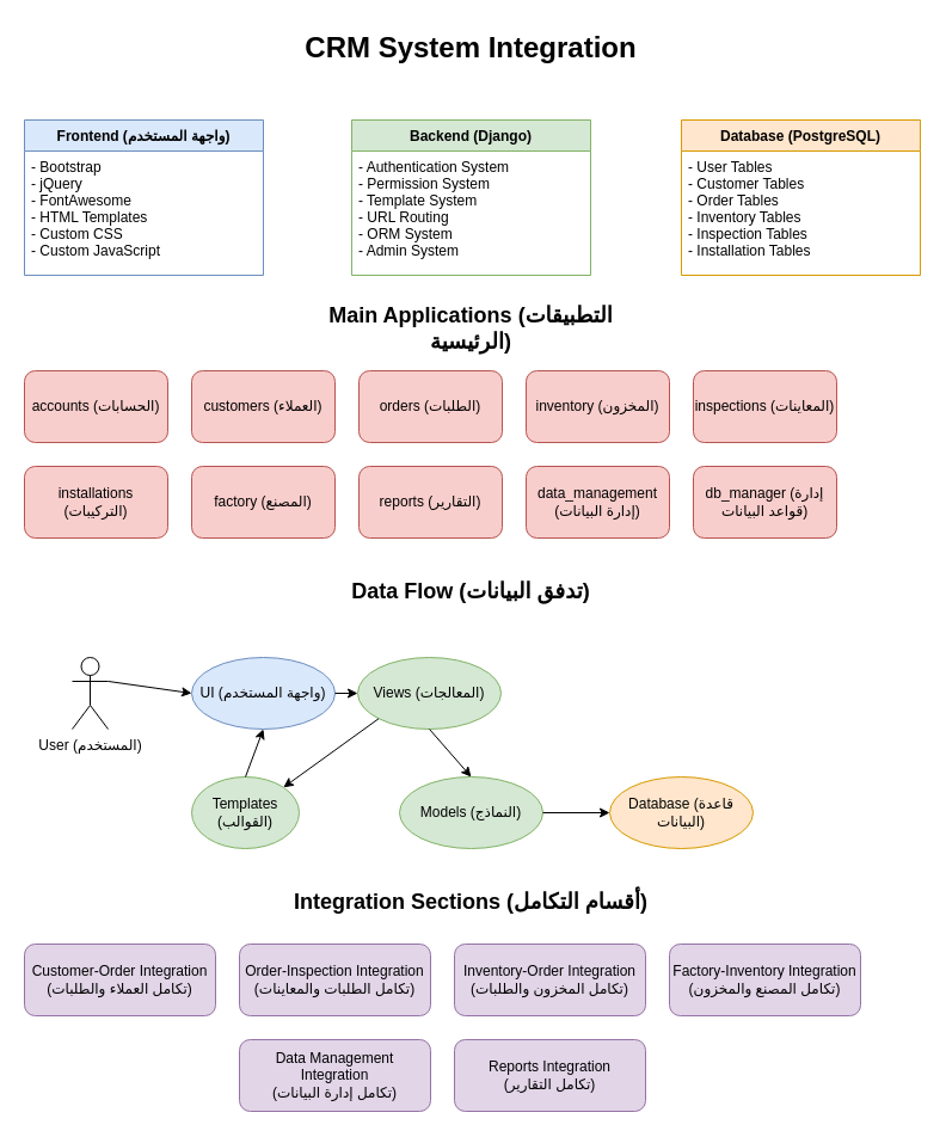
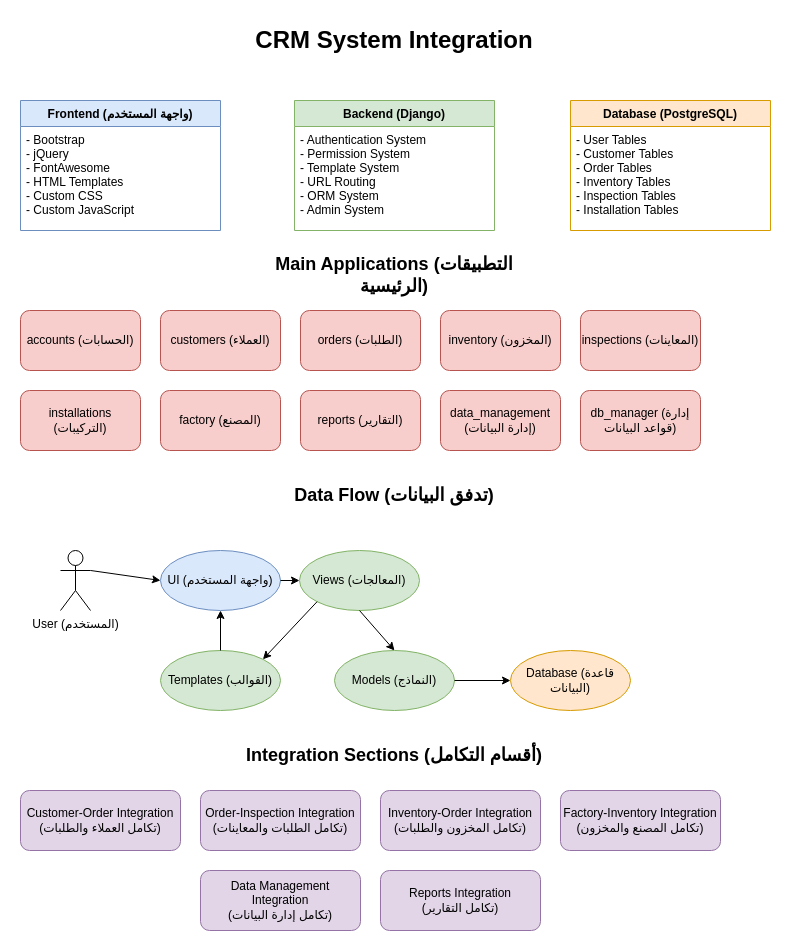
  <mxCell id="0" />
  <mxCell id="1" parent="0" />
  <mxCell id="2" value="CRM System Integration" style="text;html=1;strokeColor=none;fillColor=none;align=center;verticalAlign=middle;whiteSpace=wrap;rounded=0;fontSize=24;fontStyle=1" parent="1" vertex="1"><mxGeometry x="244" y="20" width="300" height="40" as="geometry" /></mxCell>
  <mxCell id="3" value="Frontend (واجهة المستخدم)" style="swimlane;fontStyle=1;align=center;verticalAlign=top;childLayout=stackLayout;horizontal=1;startSize=26;horizontalStack=0;resizeParent=1;resizeParentMax=0;resizeLast=0;collapsible=1;marginBottom=0;fillColor=#dae8fc;strokeColor=#6c8ebf;" parent="1" vertex="1"><mxGeometry x="20" y="100" width="200" height="130" as="geometry" /></mxCell>
  <mxCell id="4" value="- Bootstrap&#10;- jQuery&#10;- FontAwesome&#10;- HTML Templates&#10;- Custom CSS&#10;- Custom JavaScript" style="text;strokeColor=none;fillColor=none;align=left;verticalAlign=top;spacingLeft=4;spacingRight=4;overflow=hidden;rotatable=0;points=[[0,0.5],[1,0.5]];portConstraint=eastwest;" parent="3" vertex="1"><mxGeometry y="26" width="200" height="104" as="geometry" /></mxCell>
  <mxCell id="5" value="Backend (Django)" style="swimlane;fontStyle=1;align=center;verticalAlign=top;childLayout=stackLayout;horizontal=1;startSize=26;horizontalStack=0;resizeParent=1;resizeParentMax=0;resizeLast=0;collapsible=1;marginBottom=0;fillColor=#d5e8d4;strokeColor=#82b366;" parent="1" vertex="1"><mxGeometry x="294" y="100" width="200" height="130" as="geometry" /></mxCell>
  <mxCell id="6" value="- Authentication System&#10;- Permission System&#10;- Template System&#10;- URL Routing&#10;- ORM System&#10;- Admin System" style="text;strokeColor=none;fillColor=none;align=left;verticalAlign=top;spacingLeft=4;spacingRight=4;overflow=hidden;rotatable=0;points=[[0,0.5],[1,0.5]];portConstraint=eastwest;" parent="5" vertex="1"><mxGeometry y="26" width="200" height="104" as="geometry" /></mxCell>
  <mxCell id="7" value="Database (PostgreSQL)" style="swimlane;fontStyle=1;align=center;verticalAlign=top;childLayout=stackLayout;horizontal=1;startSize=26;horizontalStack=0;resizeParent=1;resizeParentMax=0;resizeLast=0;collapsible=1;marginBottom=0;fillColor=#ffe6cc;strokeColor=#d79b00;" parent="1" vertex="1"><mxGeometry x="570" y="100" width="200" height="130" as="geometry" /></mxCell>
  <mxCell id="8" value="- User Tables&#10;- Customer Tables&#10;- Order Tables&#10;- Inventory Tables&#10;- Inspection Tables&#10;- Installation Tables" style="text;strokeColor=none;fillColor=none;align=left;verticalAlign=top;spacingLeft=4;spacingRight=4;overflow=hidden;rotatable=0;points=[[0,0.5],[1,0.5]];portConstraint=eastwest;" parent="7" vertex="1"><mxGeometry y="26" width="200" height="104" as="geometry" /></mxCell>
  <mxCell id="9" value="Main Applications (التطبيقات الرئيسية)" style="text;html=1;strokeColor=none;fillColor=none;align=center;verticalAlign=middle;whiteSpace=wrap;rounded=0;fontSize=18;fontStyle=1" parent="1" vertex="1"><mxGeometry x="244" y="260" width="300" height="30" as="geometry" /></mxCell>
  <mxCell id="10" value="accounts (الحسابات)" style="rounded=1;whiteSpace=wrap;html=1;fillColor=#f8cecc;strokeColor=#b85450;" parent="1" vertex="1"><mxGeometry x="20" y="310" width="120" height="60" as="geometry" /></mxCell>
  <mxCell id="11" value="customers (العملاء)" style="rounded=1;whiteSpace=wrap;html=1;fillColor=#f8cecc;strokeColor=#b85450;" parent="1" vertex="1"><mxGeometry x="160" y="310" width="120" height="60" as="geometry" /></mxCell>
  <mxCell id="12" value="orders (الطلبات)" style="rounded=1;whiteSpace=wrap;html=1;fillColor=#f8cecc;strokeColor=#b85450;" parent="1" vertex="1"><mxGeometry x="300" y="310" width="120" height="60" as="geometry" /></mxCell>
  <mxCell id="13" value="inventory (المخزون)" style="rounded=1;whiteSpace=wrap;html=1;fillColor=#f8cecc;strokeColor=#b85450;" parent="1" vertex="1"><mxGeometry x="440" y="310" width="120" height="60" as="geometry" /></mxCell>
  <mxCell id="14" value="inspections (المعاينات)" style="rounded=1;whiteSpace=wrap;html=1;fillColor=#f8cecc;strokeColor=#b85450;" parent="1" vertex="1"><mxGeometry x="580" y="310" width="120" height="60" as="geometry" /></mxCell>
  <mxCell id="15" value="installations (التركيبات)" style="rounded=1;whiteSpace=wrap;html=1;fillColor=#f8cecc;strokeColor=#b85450;" parent="1" vertex="1"><mxGeometry x="20" y="390" width="120" height="60" as="geometry" /></mxCell>
  <mxCell id="16" value="factory (المصنع)" style="rounded=1;whiteSpace=wrap;html=1;fillColor=#f8cecc;strokeColor=#b85450;" parent="1" vertex="1"><mxGeometry x="160" y="390" width="120" height="60" as="geometry" /></mxCell>
  <mxCell id="17" value="reports (التقارير)" style="rounded=1;whiteSpace=wrap;html=1;fillColor=#f8cecc;strokeColor=#b85450;" parent="1" vertex="1"><mxGeometry x="300" y="390" width="120" height="60" as="geometry" /></mxCell>
  <mxCell id="18" value="data_management (إدارة البيانات)" style="rounded=1;whiteSpace=wrap;html=1;fillColor=#f8cecc;strokeColor=#b85450;" parent="1" vertex="1"><mxGeometry x="440" y="390" width="120" height="60" as="geometry" /></mxCell>
  <mxCell id="19" value="db_manager (إدارة قواعد البيانات)" style="rounded=1;whiteSpace=wrap;html=1;fillColor=#f8cecc;strokeColor=#b85450;" parent="1" vertex="1"><mxGeometry x="580" y="390" width="120" height="60" as="geometry" /></mxCell>
  <mxCell id="20" value="Data Flow (تدفق البيانات)" style="text;html=1;strokeColor=none;fillColor=none;align=center;verticalAlign=middle;whiteSpace=wrap;rounded=0;fontSize=18;fontStyle=1" parent="1" vertex="1"><mxGeometry x="244" y="480" width="300" height="30" as="geometry" /></mxCell>
  <mxCell id="21" value="User (المستخدم)" style="shape=umlActor;verticalLabelPosition=bottom;verticalAlign=top;html=1;outlineConnect=0;" parent="1" vertex="1"><mxGeometry x="60" y="550" width="30" height="60" as="geometry" /></mxCell>
  <mxCell id="22" value="UI (واجهة المستخدم)" style="ellipse;whiteSpace=wrap;html=1;fillColor=#dae8fc;strokeColor=#6c8ebf;" parent="1" vertex="1"><mxGeometry x="160" y="550" width="120" height="60" as="geometry" /></mxCell>
  <mxCell id="23" value="Views (المعالجات)" style="ellipse;whiteSpace=wrap;html=1;fillColor=#d5e8d4;strokeColor=#82b366;" parent="1" vertex="1"><mxGeometry x="299" y="550" width="120" height="60" as="geometry" /></mxCell>
  <mxCell id="24" value="Models (النماذج)" style="ellipse;whiteSpace=wrap;html=1;fillColor=#d5e8d4;strokeColor=#82b366;" parent="1" vertex="1"><mxGeometry x="334" y="650" width="120" height="60" as="geometry" /></mxCell>
- <mxCell id="25" value="Templates (القوالب)" style="ellipse;whiteSpace=wrap;html=1;fillColor=#d5e8d4;strokeColor=#82b366;" parent="1" vertex="1"><mxGeometry x="160" y="650" width="90" height="60" as="geometry" /></mxCell>
+ <mxCell id="25" value="Templates (القوالب)" style="ellipse;whiteSpace=wrap;html=1;fillColor=#d5e8d4;strokeColor=#82b366;" parent="1" vertex="1"><mxGeometry x="160" y="650" width="120" height="60" as="geometry" /></mxCell>
  <mxCell id="26" value="Database (قاعدة البيانات)" style="ellipse;whiteSpace=wrap;html=1;fillColor=#ffe6cc;strokeColor=#d79b00;" parent="1" vertex="1"><mxGeometry x="510" y="650" width="120" height="60" as="geometry" /></mxCell>
  <mxCell id="27" value="" style="endArrow=classic;html=1;exitX=1;exitY=0.333;exitDx=0;exitDy=0;exitPerimeter=0;entryX=0;entryY=0.5;entryDx=0;entryDy=0;" parent="1" source="21" target="22" edge="1"><mxGeometry width="50" height="50" relative="1" as="geometry"><mxPoint x="370" y="620" as="sourcePoint" /><mxPoint x="420" y="570" as="targetPoint" /></mxGeometry></mxCell>
  <mxCell id="28" value="" style="endArrow=classic;html=1;exitX=1;exitY=0.5;exitDx=0;exitDy=0;entryX=0;entryY=0.5;entryDx=0;entryDy=0;" parent="1" source="22" target="23" edge="1"><mxGeometry width="50" height="50" relative="1" as="geometry"><mxPoint x="370" y="620" as="sourcePoint" /><mxPoint x="420" y="570" as="targetPoint" /></mxGeometry></mxCell>
  <mxCell id="29" value="" style="endArrow=classic;html=1;exitX=0.5;exitY=1;exitDx=0;exitDy=0;entryX=0.5;entryY=0;entryDx=0;entryDy=0;" parent="1" source="23" target="24" edge="1"><mxGeometry width="50" height="50" relative="1" as="geometry"><mxPoint x="370" y="620" as="sourcePoint" /><mxPoint x="420" y="570" as="targetPoint" /></mxGeometry></mxCell>
  <mxCell id="30" value="" style="endArrow=classic;html=1;exitX=1;exitY=0.5;exitDx=0;exitDy=0;entryX=0;entryY=0.5;entryDx=0;entryDy=0;" parent="1" source="24" target="26" edge="1"><mxGeometry width="50" height="50" relative="1" as="geometry"><mxPoint x="370" y="620" as="sourcePoint" /><mxPoint x="420" y="570" as="targetPoint" /></mxGeometry></mxCell>
  <mxCell id="31" value="" style="endArrow=classic;html=1;exitX=0;exitY=1;exitDx=0;exitDy=0;entryX=1;entryY=0;entryDx=0;entryDy=0;" parent="1" source="23" target="25" edge="1"><mxGeometry width="50" height="50" relative="1" as="geometry"><mxPoint x="370" y="620" as="sourcePoint" /><mxPoint x="420" y="570" as="targetPoint" /></mxGeometry></mxCell>
  <mxCell id="32" value="" style="endArrow=classic;html=1;exitX=0.5;exitY=0;exitDx=0;exitDy=0;entryX=0.5;entryY=1;entryDx=0;entryDy=0;" parent="1" source="25" target="22" edge="1"><mxGeometry width="50" height="50" relative="1" as="geometry"><mxPoint x="370" y="620" as="sourcePoint" /><mxPoint x="420" y="570" as="targetPoint" /></mxGeometry></mxCell>
  <mxCell id="33" value="Integration Sections (أقسام التكامل)" style="text;html=1;strokeColor=none;fillColor=none;align=center;verticalAlign=middle;whiteSpace=wrap;rounded=0;fontSize=18;fontStyle=1" parent="1" vertex="1"><mxGeometry x="244" y="740" width="300" height="30" as="geometry" /></mxCell>
  <mxCell id="34" value="Customer-Order Integration&#10;(تكامل العملاء والطلبات)" style="rounded=1;whiteSpace=wrap;html=1;fillColor=#e1d5e7;strokeColor=#9673a6;" parent="1" vertex="1"><mxGeometry x="20" y="790" width="160" height="60" as="geometry" /></mxCell>
  <mxCell id="35" value="Order-Inspection Integration&#10;(تكامل الطلبات والمعاينات)" style="rounded=1;whiteSpace=wrap;html=1;fillColor=#e1d5e7;strokeColor=#9673a6;" parent="1" vertex="1"><mxGeometry x="200" y="790" width="160" height="60" as="geometry" /></mxCell>
  <mxCell id="36" value="Inventory-Order Integration&#10;(تكامل المخزون والطلبات)" style="rounded=1;whiteSpace=wrap;html=1;fillColor=#e1d5e7;strokeColor=#9673a6;" parent="1" vertex="1"><mxGeometry x="380" y="790" width="160" height="60" as="geometry" /></mxCell>
  <mxCell id="37" value="Factory-Inventory Integration&#10;(تكامل المصنع والمخزون)" style="rounded=1;whiteSpace=wrap;html=1;fillColor=#e1d5e7;strokeColor=#9673a6;" parent="1" vertex="1"><mxGeometry x="560" y="790" width="160" height="60" as="geometry" /></mxCell>
  <mxCell id="38" value="Data Management Integration&#10;(تكامل إدارة البيانات)" style="rounded=1;whiteSpace=wrap;html=1;fillColor=#e1d5e7;strokeColor=#9673a6;" parent="1" vertex="1"><mxGeometry x="200" y="870" width="160" height="60" as="geometry" /></mxCell>
  <mxCell id="39" value="Reports Integration&#10;(تكامل التقارير)" style="rounded=1;whiteSpace=wrap;html=1;fillColor=#e1d5e7;strokeColor=#9673a6;" parent="1" vertex="1"><mxGeometry x="380" y="870" width="160" height="60" as="geometry" /></mxCell>
